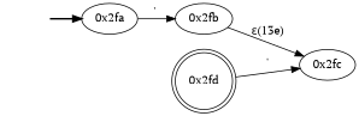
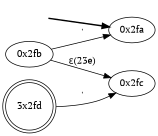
  digraph {
    fontname="PT Serif"
    rankdir=LR
    node [fontname="PT Serif"]
    edge [fontname="PT Serif"]
    fake [style=invisible]
    "0x2fa" [root=true]
    "0x2fb"
    "0x2fc"
-   "0x2fd" [shape=doublecircle]
+   "0x2fd" [shape=doublecircle label="3x2fd"]
    fake -> "0x2fa" [style=bold]
-   "0x2fa" -> "0x2fb" [label="'"]
-   "0x2fb" -> "0x2fc" [label="ε(13e)"]
+   "0x2fb" -> "0x2fa" [label="'"]
+   "0x2fb" -> "0x2fc" [label="ε(23e)"]
    "0x2fd" -> "0x2fc" [label="'"]
  }
